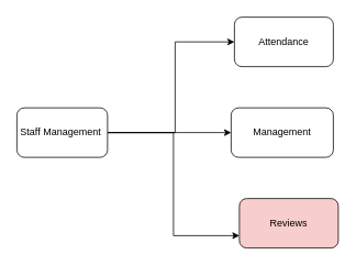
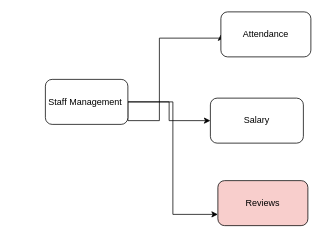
  <mxCell id="0" />
  <mxCell id="1" parent="0" />
  <mxCell id="2" style="edgeStyle=orthogonalEdgeStyle;rounded=0;orthogonalLoop=1;jettySize=auto;html=1;exitX=1;exitY=0.5;exitDx=0;exitDy=0;entryX=0;entryY=0.5;entryDx=0;entryDy=0;" edge="1" parent="1" source="5" target="6"><mxGeometry relative="1" as="geometry"><Array as="points"><mxPoint x="212" y="160" /><mxPoint x="212" y="50" /></Array></mxGeometry></mxCell>
  <mxCell id="3" style="edgeStyle=orthogonalEdgeStyle;rounded=0;orthogonalLoop=1;jettySize=auto;html=1;exitX=1;exitY=0.5;exitDx=0;exitDy=0;entryX=0;entryY=0.5;entryDx=0;entryDy=0;" edge="1" parent="1" source="5" target="7"><mxGeometry relative="1" as="geometry" /></mxCell>
  <mxCell id="4" style="edgeStyle=orthogonalEdgeStyle;rounded=0;orthogonalLoop=1;jettySize=auto;html=1;exitX=1;exitY=0.5;exitDx=0;exitDy=0;entryX=0;entryY=0.75;entryDx=0;entryDy=0;" edge="1" parent="1" source="5" target="8"><mxGeometry relative="1" as="geometry" /></mxCell>
- <mxCell id="5" value="Staff Management&amp;nbsp;" style="rounded=1;whiteSpace=wrap;html=1;" vertex="1" parent="1"><mxGeometry x="20" y="130" width="110" height="60" as="geometry" /></mxCell>
- <mxCell id="6" value="Attendance" style="rounded=1;whiteSpace=wrap;html=1;" vertex="1" parent="1"><mxGeometry x="284" y="20" width="120" height="60" as="geometry" /></mxCell>
- <mxCell id="7" value="Management" style="rounded=1;whiteSpace=wrap;html=1;" vertex="1" parent="1"><mxGeometry x="280" y="130" width="124" height="60" as="geometry" /></mxCell>
+ <mxCell id="5" value="Staff Management&amp;nbsp;" style="rounded=1;whiteSpace=wrap;html=1;" vertex="1" parent="1"><mxGeometry x="60" y="105" width="110" height="60" as="geometry" /></mxCell>
+ <mxCell id="6" value="Attendance" style="rounded=1;whiteSpace=wrap;html=1;" vertex="1" parent="1"><mxGeometry x="294" y="15" width="120" height="60" as="geometry" /></mxCell>
+ <mxCell id="7" value="Salary" style="rounded=1;whiteSpace=wrap;html=1;" vertex="1" parent="1"><mxGeometry x="280" y="130" width="124" height="60" as="geometry" /></mxCell>
  <mxCell id="8" value="Reviews" style="rounded=1;whiteSpace=wrap;html=1;fillColor=#f8cecc;" vertex="1" parent="1"><mxGeometry x="290" y="240" width="120" height="60" as="geometry" /></mxCell>
